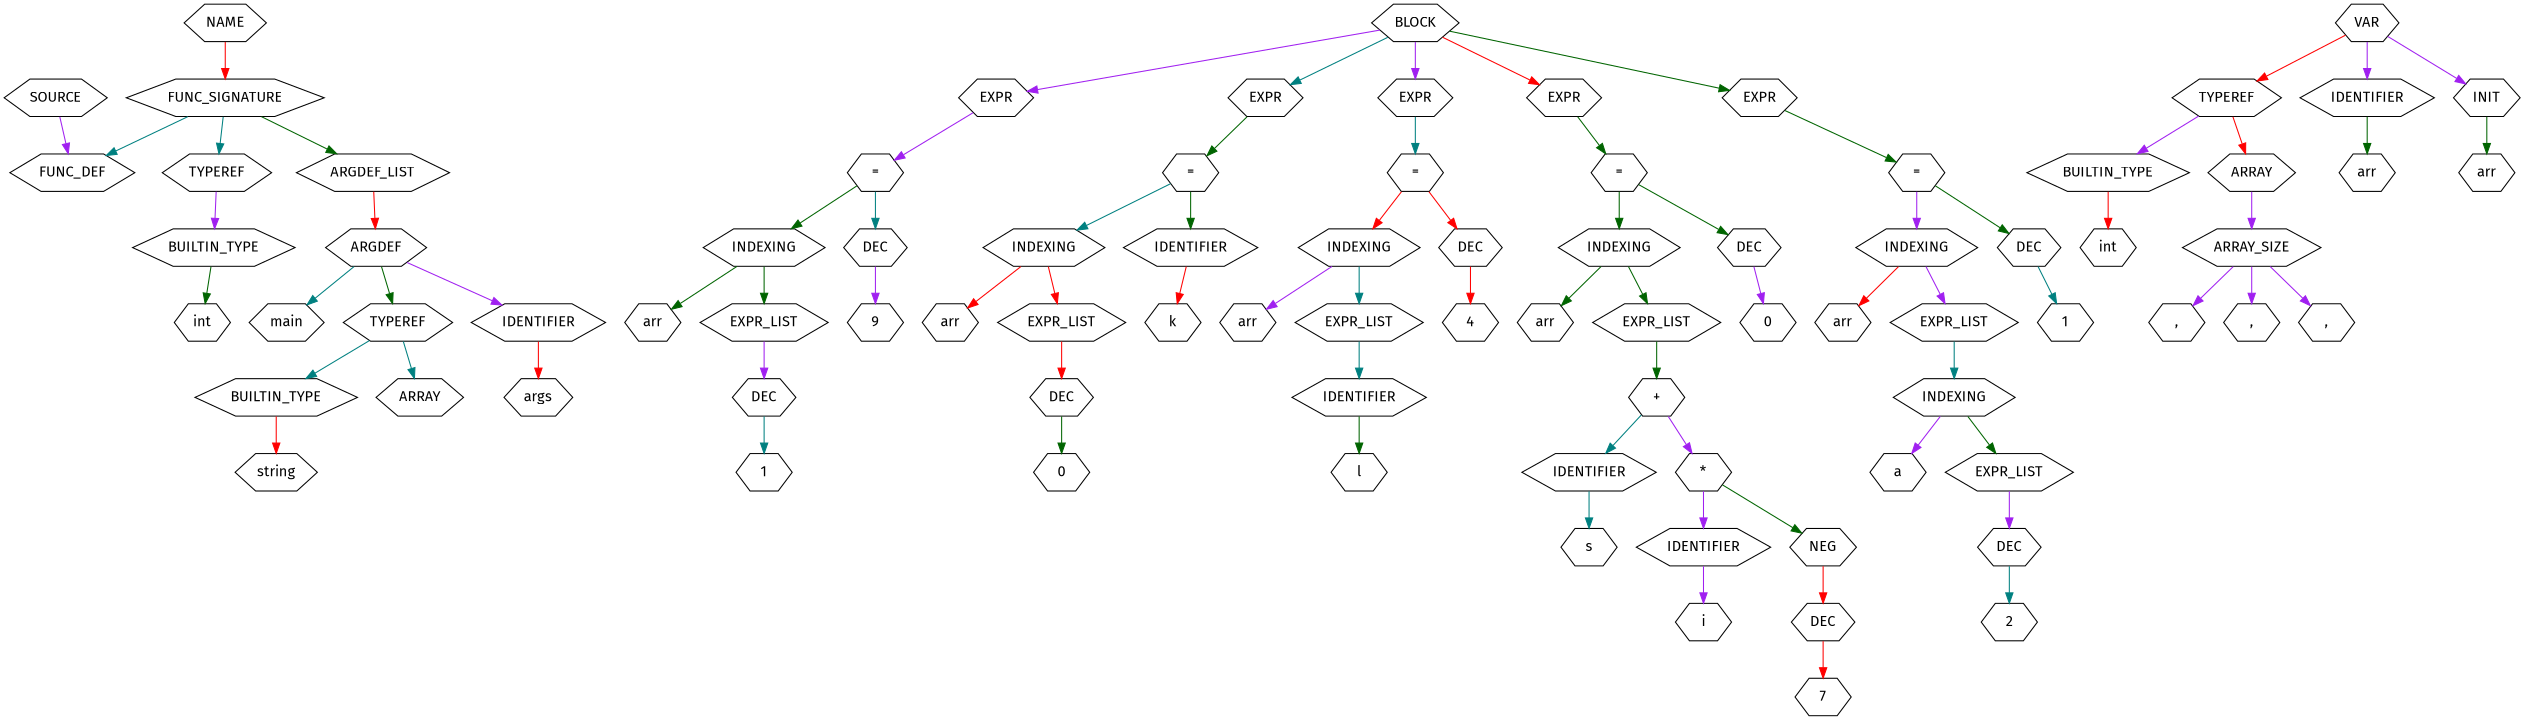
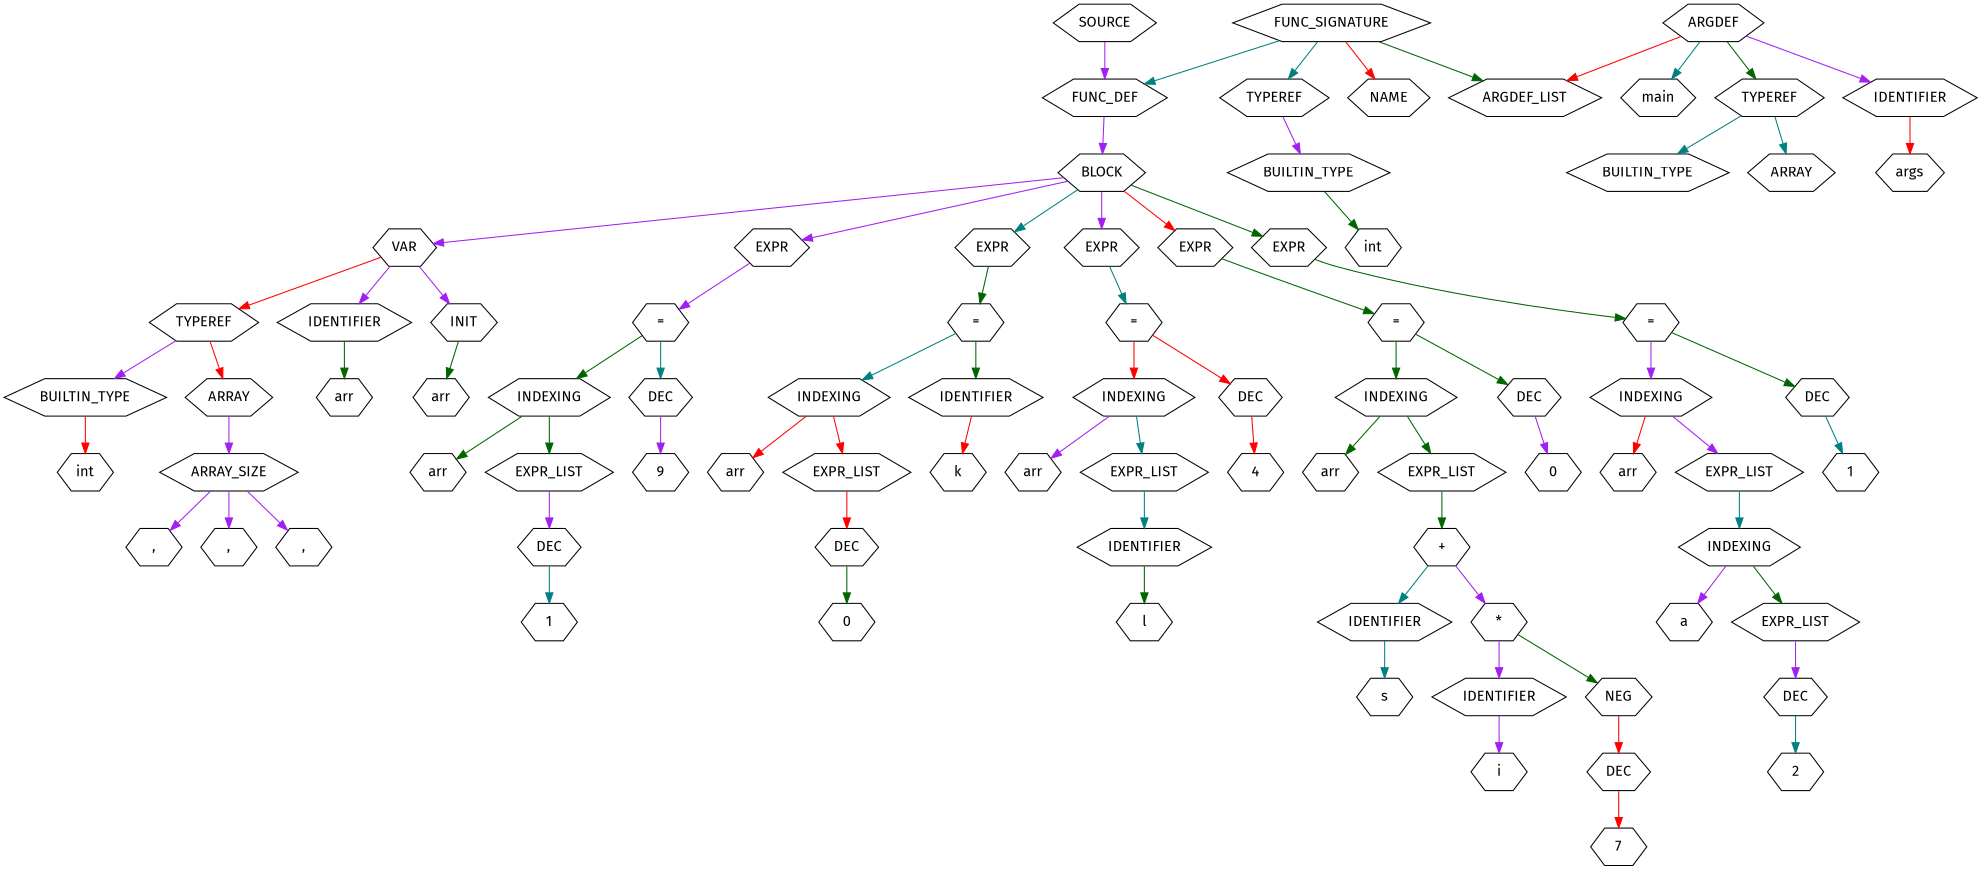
  digraph {
    fontname="Fira Sans"
    node [fontname="Fira Sans" shape=hexagon]
    edge [color=purple fontname="Fira Sans"]
    n1 [label=SOURCE]
    n2 [label=FUNC_DEF]
    n3 [label=BLOCK]
    n4 [label=FUNC_SIGNATURE]
    n5 [label=TYPEREF]
    n6 [label=NAME]
    n7 [label=ARGDEF_LIST]
    n8 [label=VAR]
    n9 [label=EXPR]
    n10 [label=EXPR]
    n11 [label=EXPR]
    n12 [label=EXPR]
    n13 [label=EXPR]
    n14 [label=BUILTIN_TYPE]
    n15 [label=ARGDEF]
    n16 [label=int]
    n17 [label=main]
    n18 [label=TYPEREF]
    n19 [label=IDENTIFIER]
    n20 [label=BUILTIN_TYPE]
    n21 [label=ARRAY]
    n22 [label=args]
-   n23 [label=string]
    n24 [label=TYPEREF]
    n25 [label=IDENTIFIER]
    n26 [label=INIT]
    n27 [label="="]
    n28 [label="="]
    n29 [label="="]
    n30 [label="="]
    n31 [label="="]
    n32 [label=BUILTIN_TYPE]
    n33 [label=ARRAY]
    n34 [label=arr]
    n35 [label=arr]
    n36 [label=int]
    n37 [label=ARRAY_SIZE]
    n38 [label=","]
    n39 [label=","]
    n40 [label=","]
    n41 [label=INDEXING]
    n42 [label=DEC]
    n43 [label=arr]
    n44 [label=EXPR_LIST]
    n45 [label=9]
    n46 [label=DEC]
    n47 [label=1]
    n48 [label=INDEXING]
    n49 [label=IDENTIFIER]
    n50 [label=arr]
    n51 [label=EXPR_LIST]
    n52 [label=k]
    n53 [label=DEC]
    n54 [label=0]
    n55 [label=INDEXING]
    n56 [label=DEC]
    n57 [label=arr]
    n58 [label=EXPR_LIST]
    n59 [label=4]
    n60 [label=IDENTIFIER]
    n61 [label=l]
    n62 [label=INDEXING]
    n63 [label=DEC]
    n64 [label=arr]
    n65 [label=EXPR_LIST]
    n66 [label=0]
    n67 [label="+"]
    n68 [label=IDENTIFIER]
    n69 [label="*"]
    n70 [label=s]
    n71 [label=IDENTIFIER]
    n72 [label=NEG]
    n73 [label=i]
    n74 [label=DEC]
    n75 [label=7]
    n76 [label=INDEXING]
    n77 [label=DEC]
    n78 [label=arr]
    n79 [label=EXPR_LIST]
    n80 [label=1]
    n81 [label=INDEXING]
    n82 [label=a]
    n83 [label=EXPR_LIST]
    n84 [label=DEC]
    n85 [label=2]
    n1 -> n2
+   n2 -> n3
+   n3 -> n8
    n3 -> n9
    n3 -> n10 [color=teal]
    n3 -> n11
    n3 -> n12 [color=red]
    n3 -> n13 [color=darkgreen]
    n4 -> n2 [color=teal]
    n4 -> n5 [color=teal]
-   n6 -> n4 [color=red]
+   n4 -> n6 [color=red]
    n4 -> n7 [color=darkgreen]
    n5 -> n14
-   n7 -> n15 [color=red]
+   n15 -> n7 [color=red]
    n8 -> n24 [color=red]
    n8 -> n25
    n8 -> n26
    n9 -> n27
    n10 -> n28 [color=darkgreen]
    n11 -> n29 [color=teal]
    n12 -> n30 [color=darkgreen]
    n13 -> n31 [color=darkgreen]
    n14 -> n16 [color=darkgreen]
    n15 -> n17 [color=teal]
    n15 -> n18 [color=darkgreen]
    n15 -> n19
    n18 -> n20 [color=teal]
    n18 -> n21 [color=teal]
    n19 -> n22 [color=red]
-   n20 -> n23 [color=red]
    n24 -> n32
    n24 -> n33 [color=red]
    n25 -> n34 [color=darkgreen]
    n26 -> n35 [color=darkgreen]
    n27 -> n41 [color=darkgreen]
    n27 -> n42 [color=teal]
    n28 -> n48 [color=teal]
    n28 -> n49 [color=darkgreen]
    n29 -> n55 [color=red]
    n29 -> n56 [color=red]
    n30 -> n62 [color=darkgreen]
    n30 -> n63 [color=darkgreen]
    n31 -> n76
    n31 -> n77 [color=darkgreen]
    n32 -> n36 [color=red]
    n33 -> n37
    n37 -> n38
    n37 -> n39
    n37 -> n40
    n41 -> n43 [color=darkgreen]
    n41 -> n44 [color=darkgreen]
    n42 -> n45
    n44 -> n46
    n46 -> n47 [color=teal]
    n48 -> n50 [color=red]
    n48 -> n51 [color=red]
    n49 -> n52 [color=red]
    n51 -> n53 [color=red]
    n53 -> n54 [color=darkgreen]
    n55 -> n57
    n55 -> n58 [color=teal]
    n56 -> n59 [color=red]
    n58 -> n60 [color=teal]
    n60 -> n61 [color=darkgreen]
    n62 -> n64 [color=darkgreen]
    n62 -> n65 [color=darkgreen]
    n63 -> n66
    n65 -> n67 [color=darkgreen]
    n67 -> n68 [color=teal]
    n67 -> n69
    n68 -> n70 [color=teal]
    n69 -> n71
    n69 -> n72 [color=darkgreen]
    n71 -> n73
    n72 -> n74 [color=red]
    n74 -> n75 [color=red]
    n76 -> n78 [color=red]
    n76 -> n79
    n77 -> n80 [color=teal]
    n79 -> n81 [color=teal]
    n81 -> n82
    n81 -> n83 [color=darkgreen]
    n83 -> n84
    n84 -> n85 [color=teal]
  }
